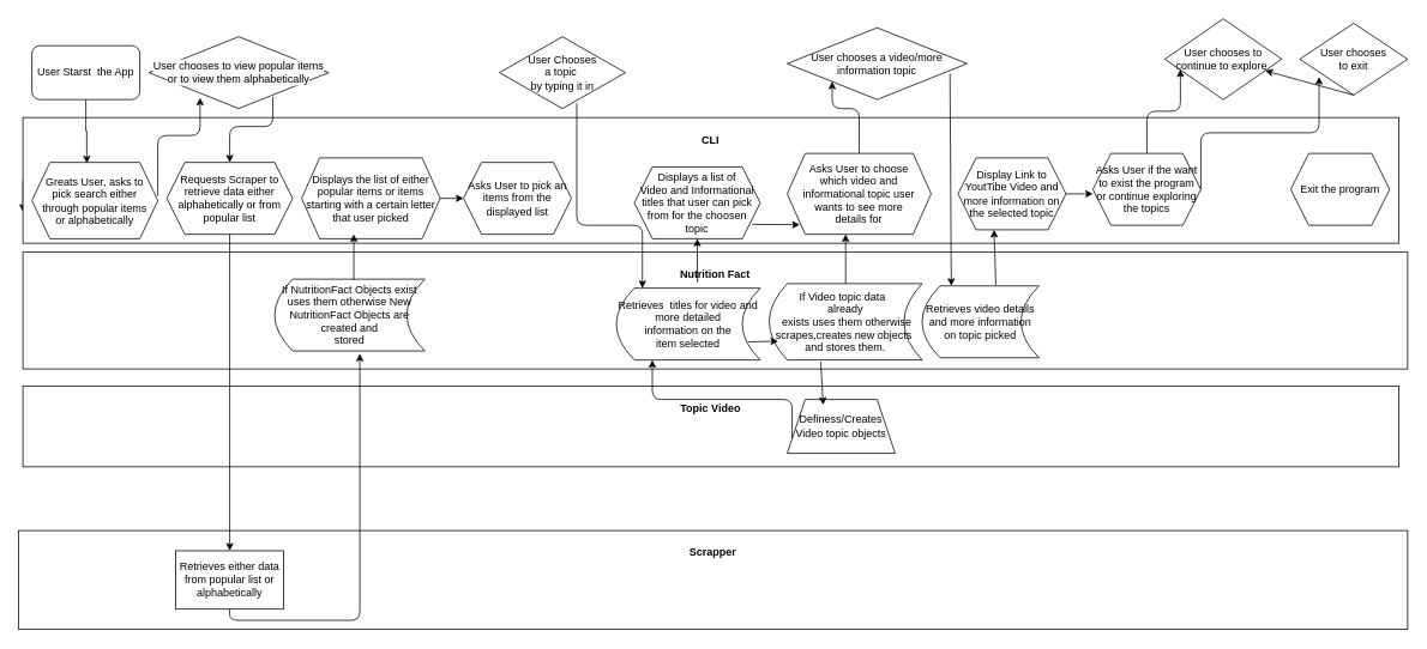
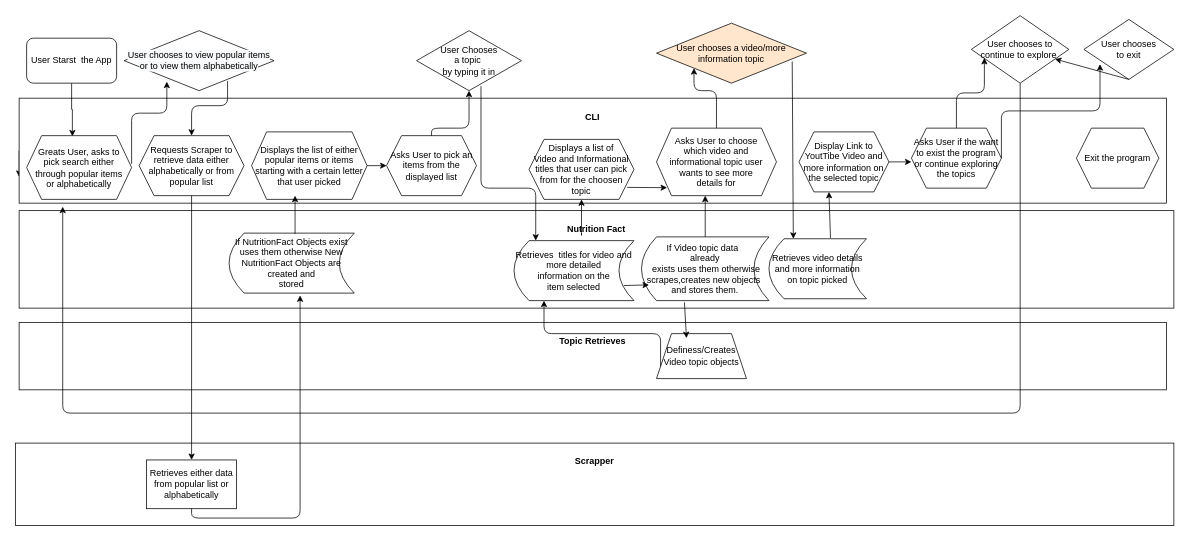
  <mxCell id="0" />
  <mxCell id="1" parent="0" />
  <mxCell id="2" style="edgeStyle=orthogonalEdgeStyle;rounded=0;orthogonalLoop=1;jettySize=auto;html=1;exitX=0;exitY=0.5;exitDx=0;exitDy=0;" edge="1" parent="1" source="3"><mxGeometry relative="1" as="geometry"><mxPoint x="25" y="235" as="targetPoint" /></mxGeometry></mxCell>
  <mxCell id="3" value="&lt;p style=&quot;margin: 0px ; margin-top: 4px ; text-align: center&quot;&gt;&lt;br&gt;&lt;b&gt;CLI&lt;/b&gt;&lt;/p&gt;" style="verticalAlign=top;align=left;overflow=fill;fontSize=12;fontFamily=Helvetica;html=1;" vertex="1" parent="1"><mxGeometry x="25" y="130" width="1530" height="140" as="geometry" /></mxCell>
  <mxCell id="4" value="&lt;p style=&quot;margin: 0px ; margin-top: 4px ; text-align: center&quot;&gt;&lt;br&gt;&lt;b&gt;Nutrition Fact&lt;/b&gt;&lt;/p&gt;" style="verticalAlign=top;align=left;overflow=fill;fontSize=12;fontFamily=Helvetica;html=1;" vertex="1" parent="1"><mxGeometry x="25" y="280" width="1540" height="130" as="geometry" /></mxCell>
- <mxCell id="5" value="&lt;p style=&quot;margin: 0px ; margin-top: 4px ; text-align: center&quot;&gt;&lt;br&gt;&lt;b&gt;Topic Video&lt;/b&gt;&lt;/p&gt;" style="verticalAlign=top;align=left;overflow=fill;fontSize=12;fontFamily=Helvetica;html=1;" vertex="1" parent="1"><mxGeometry x="25" y="429" width="1530" height="90" as="geometry" /></mxCell>
+ <mxCell id="5" value="&lt;p style=&quot;margin: 0px ; margin-top: 4px ; text-align: center&quot;&gt;&lt;br&gt;&lt;b&gt;Topic Retrieves&lt;/b&gt;&lt;/p&gt;" style="verticalAlign=top;align=left;overflow=fill;fontSize=12;fontFamily=Helvetica;html=1;" vertex="1" parent="1"><mxGeometry x="25" y="429" width="1530" height="90" as="geometry" /></mxCell>
  <mxCell id="6" value="&lt;p style=&quot;margin: 0px ; margin-top: 4px ; text-align: center&quot;&gt;&lt;br&gt;&lt;b&gt;Scrapper&lt;/b&gt;&lt;/p&gt;" style="verticalAlign=top;align=left;overflow=fill;fontSize=12;fontFamily=Helvetica;html=1;" vertex="1" parent="1"><mxGeometry x="20" y="590" width="1545" height="110" as="geometry" /></mxCell>
  <mxCell id="7" style="edgeStyle=orthogonalEdgeStyle;rounded=0;orthogonalLoop=1;jettySize=auto;html=1;exitX=0.5;exitY=1;exitDx=0;exitDy=0;entryX=0.436;entryY=0.012;entryDx=0;entryDy=0;entryPerimeter=0;" edge="1" parent="1" source="8" target="9"><mxGeometry relative="1" as="geometry" /></mxCell>
  <mxCell id="8" value="User Starst &amp;nbsp;the App" style="rounded=1;whiteSpace=wrap;html=1;" vertex="1" parent="1"><mxGeometry x="35" y="50" width="120" height="60" as="geometry" /></mxCell>
  <mxCell id="9" value="Greats User, asks to &lt;br&gt;pick search either through popular items &lt;br&gt;or alphabetically" style="shape=hexagon;perimeter=hexagonPerimeter2;whiteSpace=wrap;html=1;fixedSize=1;" vertex="1" parent="1"><mxGeometry x="35" y="180" width="140" height="85" as="geometry" /></mxCell>
  <mxCell id="10" value="" style="edgeStyle=elbowEdgeStyle;elbow=vertical;endArrow=classic;html=1;exitX=0.69;exitY=0.838;exitDx=0;exitDy=0;entryX=0.5;entryY=0;entryDx=0;entryDy=0;exitPerimeter=0;" edge="1" parent="1" source="13" target="12"><mxGeometry width="50" height="50" relative="1" as="geometry"><mxPoint x="225" y="110" as="sourcePoint" /><mxPoint x="355" y="150" as="targetPoint" /><Array as="points"><mxPoint x="295" y="140" /></Array></mxGeometry></mxCell>
  <mxCell id="11" value="" style="edgeStyle=elbowEdgeStyle;elbow=vertical;endArrow=classic;html=1;entryX=0.285;entryY=0.85;entryDx=0;entryDy=0;entryPerimeter=0;" edge="1" parent="1" target="13"><mxGeometry width="50" height="50" relative="1" as="geometry"><mxPoint x="175" y="217.5" as="sourcePoint" /><mxPoint x="185" y="110" as="targetPoint" /><Array as="points"><mxPoint x="185" y="150" /><mxPoint x="185" y="180" /><mxPoint x="205" y="218" /></Array></mxGeometry></mxCell>
  <mxCell id="12" value="Requests Scraper to retrieve data either alphabetically or from popular list" style="shape=hexagon;perimeter=hexagonPerimeter2;whiteSpace=wrap;html=1;fixedSize=1;" vertex="1" parent="1"><mxGeometry x="185" y="180" width="140" height="80" as="geometry" /></mxCell>
  <mxCell id="13" value="&lt;span style=&quot;color: rgb(0, 0, 0); font-family: helvetica; font-size: 12px; font-style: normal; font-weight: normal; letter-spacing: normal; text-align: center; text-indent: 0px; text-transform: none; word-spacing: 0px; background-color: rgb(248, 249, 250); text-decoration: none; display: inline; float: none;&quot;&gt;User chooses to view popular items or to view them alphabetically&lt;/span&gt;" style="rhombus;whiteSpace=wrap;html=1;" vertex="1" parent="1"><mxGeometry x="165" y="40" width="200" height="80" as="geometry" /></mxCell>
  <mxCell id="14" value="Retrieves either data from popular list or alphabetically" style="rounded=0;whiteSpace=wrap;html=1;" vertex="1" parent="1"><mxGeometry x="195" y="612.5" width="120" height="65" as="geometry" /></mxCell>
  <mxCell id="15" value="" style="endArrow=classic;html=1;exitX=0.5;exitY=1;exitDx=0;exitDy=0;" edge="1" parent="1" source="12" target="14"><mxGeometry width="50" height="50" relative="1" as="geometry"><mxPoint x="535" y="410" as="sourcePoint" /><mxPoint x="585" y="360" as="targetPoint" /></mxGeometry></mxCell>
  <mxCell id="16" value="If NutritionFact Objects exist uses them otherwise New &lt;br&gt;NutritionFact Objects are &lt;br&gt;created and &lt;br&gt;stored" style="shape=dataStorage;whiteSpace=wrap;html=1;fixedSize=1;" vertex="1" parent="1"><mxGeometry x="305" y="310" width="167" height="80" as="geometry" /></mxCell>
  <mxCell id="17" value="" style="edgeStyle=elbowEdgeStyle;elbow=vertical;endArrow=classic;html=1;exitX=0.5;exitY=1;exitDx=0;exitDy=0;entryX=0.567;entryY=1.038;entryDx=0;entryDy=0;entryPerimeter=0;" edge="1" parent="1" source="14" target="16"><mxGeometry width="50" height="50" relative="1" as="geometry"><mxPoint x="535" y="410" as="sourcePoint" /><mxPoint x="585" y="360" as="targetPoint" /><Array as="points"><mxPoint x="375" y="690" /></Array></mxGeometry></mxCell>
  <mxCell id="18" value="Displays the list of either popular items or items starting with a certain letter that user picked" style="shape=hexagon;perimeter=hexagonPerimeter2;whiteSpace=wrap;html=1;fixedSize=1;" vertex="1" parent="1"><mxGeometry x="335" y="175" width="154" height="90" as="geometry" /></mxCell>
  <mxCell id="19" value="" style="endArrow=classic;html=1;" edge="1" parent="1"><mxGeometry width="50" height="50" relative="1" as="geometry"><mxPoint x="393" y="311" as="sourcePoint" /><mxPoint x="393" y="260" as="targetPoint" /></mxGeometry></mxCell>
  <mxCell id="20" value="Asks User to pick an items from the displayed list" style="shape=hexagon;perimeter=hexagonPerimeter2;whiteSpace=wrap;html=1;fixedSize=1;" vertex="1" parent="1"><mxGeometry x="515" y="180" width="120" height="80" as="geometry" /></mxCell>
  <mxCell id="21" value="" style="endArrow=classic;html=1;exitX=1;exitY=0.5;exitDx=0;exitDy=0;entryX=0;entryY=0.5;entryDx=0;entryDy=0;" edge="1" parent="1" source="18" target="20"><mxGeometry width="50" height="50" relative="1" as="geometry"><mxPoint x="535" y="410" as="sourcePoint" /><mxPoint x="585" y="360" as="targetPoint" /></mxGeometry></mxCell>
  <mxCell id="22" value="User Chooses &lt;br&gt;a topic&amp;nbsp;&lt;br&gt;by typing it in" style="rhombus;whiteSpace=wrap;html=1;" vertex="1" parent="1"><mxGeometry x="555" y="40" width="140" height="80" as="geometry" /></mxCell>
+ <mxCell id="23" value="" style="edgeStyle=elbowEdgeStyle;elbow=vertical;endArrow=classic;html=1;exitX=0.5;exitY=0;exitDx=0;exitDy=0;" edge="1" parent="1" source="20" target="22"><mxGeometry width="50" height="50" relative="1" as="geometry"><mxPoint x="535" y="410" as="sourcePoint" /><mxPoint x="585" y="360" as="targetPoint" /><Array as="points"><mxPoint x="625" y="170" /></Array></mxGeometry></mxCell>
  <mxCell id="24" value="Displays a list of &lt;br&gt;Video and Informational titles that user can pick from for the choosen&lt;br&gt;topic" style="shape=hexagon;perimeter=hexagonPerimeter2;whiteSpace=wrap;html=1;fixedSize=1;size=20;" vertex="1" parent="1"><mxGeometry x="705" y="185" width="140" height="80" as="geometry" /></mxCell>
  <mxCell id="25" value="&lt;span&gt;Retrieves &amp;nbsp;titles for video and more detailed &lt;br&gt;information on the &lt;br&gt;item selected&lt;/span&gt;" style="shape=dataStorage;whiteSpace=wrap;html=1;fixedSize=1;size=20;" vertex="1" parent="1"><mxGeometry x="685" y="320" width="160" height="80" as="geometry" /></mxCell>
  <mxCell id="26" value="Asks User to choose &lt;br&gt;which video and informational topic user wants to see more &lt;br&gt;details for" style="shape=hexagon;perimeter=hexagonPerimeter2;whiteSpace=wrap;html=1;fixedSize=1;" vertex="1" parent="1"><mxGeometry x="875" y="170" width="160" height="90" as="geometry" /></mxCell>
  <mxCell id="27" value="&lt;span&gt;If Video topic data &amp;nbsp;&lt;br&gt;already&lt;/span&gt;&lt;br&gt;&lt;span&gt;&amp;nbsp;exists uses them otherwise scrapes,creates new&amp;nbsp;objects&amp;nbsp;&lt;/span&gt;&lt;br&gt;&lt;span&gt;and&amp;nbsp;&lt;/span&gt;&lt;span&gt;stores them.&lt;/span&gt;" style="shape=dataStorage;whiteSpace=wrap;html=1;fixedSize=1;" vertex="1" parent="1"><mxGeometry x="855" y="315" width="170" height="85" as="geometry" /></mxCell>
  <mxCell id="28" value="Definess/Creates Video topic objects" style="shape=trapezoid;perimeter=trapezoidPerimeter;whiteSpace=wrap;html=1;fixedSize=1;" vertex="1" parent="1"><mxGeometry x="875" y="444" width="120" height="60" as="geometry" /></mxCell>
- <mxCell id="29" value="User chooses a video/more information topic" style="rhombus;whiteSpace=wrap;html=1;" vertex="1" parent="1"><mxGeometry x="875" y="30" width="200" height="80" as="geometry" /></mxCell>
+ <mxCell id="29" value="User chooses a video/more information topic" style="rhombus;whiteSpace=wrap;html=1;fillColor=#ffe6cc;" vertex="1" parent="1"><mxGeometry x="875" y="30" width="200" height="80" as="geometry" /></mxCell>
  <mxCell id="30" value="" style="edgeStyle=elbowEdgeStyle;elbow=vertical;endArrow=classic;html=1;exitX=0.5;exitY=0;exitDx=0;exitDy=0;" edge="1" parent="1" source="26" target="29"><mxGeometry width="50" height="50" relative="1" as="geometry"><mxPoint x="565" y="410" as="sourcePoint" /><mxPoint x="615" y="360" as="targetPoint" /><Array as="points"><mxPoint x="925" y="120" /></Array></mxGeometry></mxCell>
  <mxCell id="31" value="" style="endArrow=classic;html=1;exitX=0.5;exitY=0;exitDx=0;exitDy=0;" edge="1" parent="1" source="27"><mxGeometry width="50" height="50" relative="1" as="geometry"><mxPoint x="565" y="410" as="sourcePoint" /><mxPoint x="940" y="260" as="targetPoint" /><Array as="points" /></mxGeometry></mxCell>
  <mxCell id="32" value="" style="edgeStyle=elbowEdgeStyle;elbow=vertical;endArrow=classic;html=1;exitX=0.614;exitY=0.925;exitDx=0;exitDy=0;exitPerimeter=0;entryX=0.181;entryY=0;entryDx=0;entryDy=0;entryPerimeter=0;" edge="1" parent="1" source="22" target="25"><mxGeometry width="50" height="50" relative="1" as="geometry"><mxPoint x="565" y="410" as="sourcePoint" /><mxPoint x="615" y="360" as="targetPoint" /><Array as="points"><mxPoint x="675" y="250" /><mxPoint x="675" y="280" /></Array></mxGeometry></mxCell>
  <mxCell id="33" value="" style="endArrow=classic;html=1;" edge="1" parent="1" target="24"><mxGeometry width="50" height="50" relative="1" as="geometry"><mxPoint x="775" y="310" as="sourcePoint" /><mxPoint x="805" y="265" as="targetPoint" /><Array as="points"><mxPoint x="775" y="315" /></Array></mxGeometry></mxCell>
  <mxCell id="34" value="Retrieves video details and more information on topic picked" style="shape=dataStorage;whiteSpace=wrap;html=1;fixedSize=1;" vertex="1" parent="1"><mxGeometry x="1025" y="317.5" width="130" height="80" as="geometry" /></mxCell>
  <mxCell id="35" value="Display Link to YoutTibe Video and more information on the selected topic" style="shape=hexagon;perimeter=hexagonPerimeter2;whiteSpace=wrap;html=1;fixedSize=1;" vertex="1" parent="1"><mxGeometry x="1065" y="175" width="120" height="80" as="geometry" /></mxCell>
  <mxCell id="36" value="" style="endArrow=classic;html=1;entryX=0.25;entryY=0;entryDx=0;entryDy=0;exitX=0.905;exitY=0.638;exitDx=0;exitDy=0;exitPerimeter=0;" edge="1" parent="1" source="29" target="34"><mxGeometry width="50" height="50" relative="1" as="geometry"><mxPoint x="1051" y="83" as="sourcePoint" /><mxPoint x="845" y="360" as="targetPoint" /></mxGeometry></mxCell>
  <mxCell id="37" value="" style="endArrow=classic;html=1;exitX=0.631;exitY=-0.012;exitDx=0;exitDy=0;exitPerimeter=0;" edge="1" parent="1" source="34"><mxGeometry width="50" height="50" relative="1" as="geometry"><mxPoint x="795" y="410" as="sourcePoint" /><mxPoint x="1105" y="255" as="targetPoint" /></mxGeometry></mxCell>
  <mxCell id="38" value="Asks User if the want to exist the program or continue exploring&lt;br&gt;the topics" style="shape=hexagon;perimeter=hexagonPerimeter2;whiteSpace=wrap;html=1;fixedSize=1;" vertex="1" parent="1"><mxGeometry x="1215" y="170" width="120" height="80" as="geometry" /></mxCell>
  <mxCell id="39" value="User chooses to continue to explore&amp;nbsp;" style="rhombus;whiteSpace=wrap;html=1;" vertex="1" parent="1"><mxGeometry x="1295" y="20" width="130" height="90" as="geometry" /></mxCell>
  <mxCell id="40" value="" style="endArrow=classic;html=1;exitX=1;exitY=0.5;exitDx=0;exitDy=0;" edge="1" parent="1" source="35"><mxGeometry width="50" height="50" relative="1" as="geometry"><mxPoint x="1055" y="430" as="sourcePoint" /><mxPoint x="1215" y="215" as="targetPoint" /></mxGeometry></mxCell>
  <mxCell id="41" value="" style="edgeStyle=elbowEdgeStyle;elbow=vertical;endArrow=classic;html=1;exitX=0.5;exitY=0;exitDx=0;exitDy=0;entryX=0.133;entryY=0.627;entryDx=0;entryDy=0;entryPerimeter=0;" edge="1" parent="1" source="38" target="39"><mxGeometry width="50" height="50" relative="1" as="geometry"><mxPoint x="1055" y="430" as="sourcePoint" /><mxPoint x="1105" y="380" as="targetPoint" /></mxGeometry></mxCell>
+ <mxCell id="42" value="" style="edgeStyle=elbowEdgeStyle;elbow=vertical;endArrow=classic;html=1;entryX=0.038;entryY=1.034;entryDx=0;entryDy=0;entryPerimeter=0;" edge="1" parent="1" source="39" target="3"><mxGeometry width="50" height="50" relative="1" as="geometry"><mxPoint x="695" y="440" as="sourcePoint" /><mxPoint x="745" y="390" as="targetPoint" /><Array as="points"><mxPoint x="615" y="550" /></Array></mxGeometry></mxCell>
  <mxCell id="43" value="User chooses &lt;br&gt;to exit" style="rhombus;whiteSpace=wrap;html=1;" vertex="1" parent="1"><mxGeometry x="1445" y="25" width="120" height="80" as="geometry" /></mxCell>
  <mxCell id="44" value="" style="edgeStyle=elbowEdgeStyle;elbow=vertical;endArrow=classic;html=1;exitX=1;exitY=0.5;exitDx=0;exitDy=0;entryX=0.179;entryY=0.746;entryDx=0;entryDy=0;entryPerimeter=0;" edge="1" parent="1" source="38" target="43"><mxGeometry width="50" height="50" relative="1" as="geometry"><mxPoint x="985" y="440" as="sourcePoint" /><mxPoint x="1035" y="390" as="targetPoint" /></mxGeometry></mxCell>
  <mxCell id="45" value="" style="endArrow=classic;html=1;exitX=0.5;exitY=1;exitDx=0;exitDy=0;" edge="1" parent="1" source="43" target="39"><mxGeometry width="50" height="50" relative="1" as="geometry"><mxPoint x="985" y="440" as="sourcePoint" /><mxPoint x="1035" y="390" as="targetPoint" /></mxGeometry></mxCell>
  <mxCell id="46" value="Exit the program" style="shape=hexagon;perimeter=hexagonPerimeter2;whiteSpace=wrap;html=1;fixedSize=1;" vertex="1" parent="1"><mxGeometry x="1435" y="170" width="110" height="80" as="geometry" /></mxCell>
  <mxCell id="47" value="" style="endArrow=classic;html=1;exitX=0.337;exitY=1.027;exitDx=0;exitDy=0;exitPerimeter=0;" edge="1" parent="1" source="27"><mxGeometry width="50" height="50" relative="1" as="geometry"><mxPoint x="595" y="440" as="sourcePoint" /><mxPoint x="915" y="450" as="targetPoint" /></mxGeometry></mxCell>
  <mxCell id="48" value="" style="endArrow=classic;html=1;exitX=0.914;exitY=0.749;exitDx=0;exitDy=0;exitPerimeter=0;" edge="1" parent="1" source="25"><mxGeometry width="50" height="50" relative="1" as="geometry"><mxPoint x="595" y="440" as="sourcePoint" /><mxPoint x="865" y="379" as="targetPoint" /></mxGeometry></mxCell>
  <mxCell id="49" value="" style="endArrow=classic;html=1;entryX=0.088;entryY=0.882;entryDx=0;entryDy=0;entryPerimeter=0;" edge="1" parent="1" target="26"><mxGeometry width="50" height="50" relative="1" as="geometry"><mxPoint x="836" y="249" as="sourcePoint" /><mxPoint x="645" y="390" as="targetPoint" /></mxGeometry></mxCell>
  <mxCell id="50" value="" style="edgeStyle=elbowEdgeStyle;elbow=vertical;endArrow=classic;html=1;exitX=0;exitY=0.75;exitDx=0;exitDy=0;entryX=0.25;entryY=1;entryDx=0;entryDy=0;" edge="1" parent="1" source="28" target="25"><mxGeometry width="50" height="50" relative="1" as="geometry"><mxPoint x="595" y="440" as="sourcePoint" /><mxPoint x="645" y="390" as="targetPoint" /></mxGeometry></mxCell>
